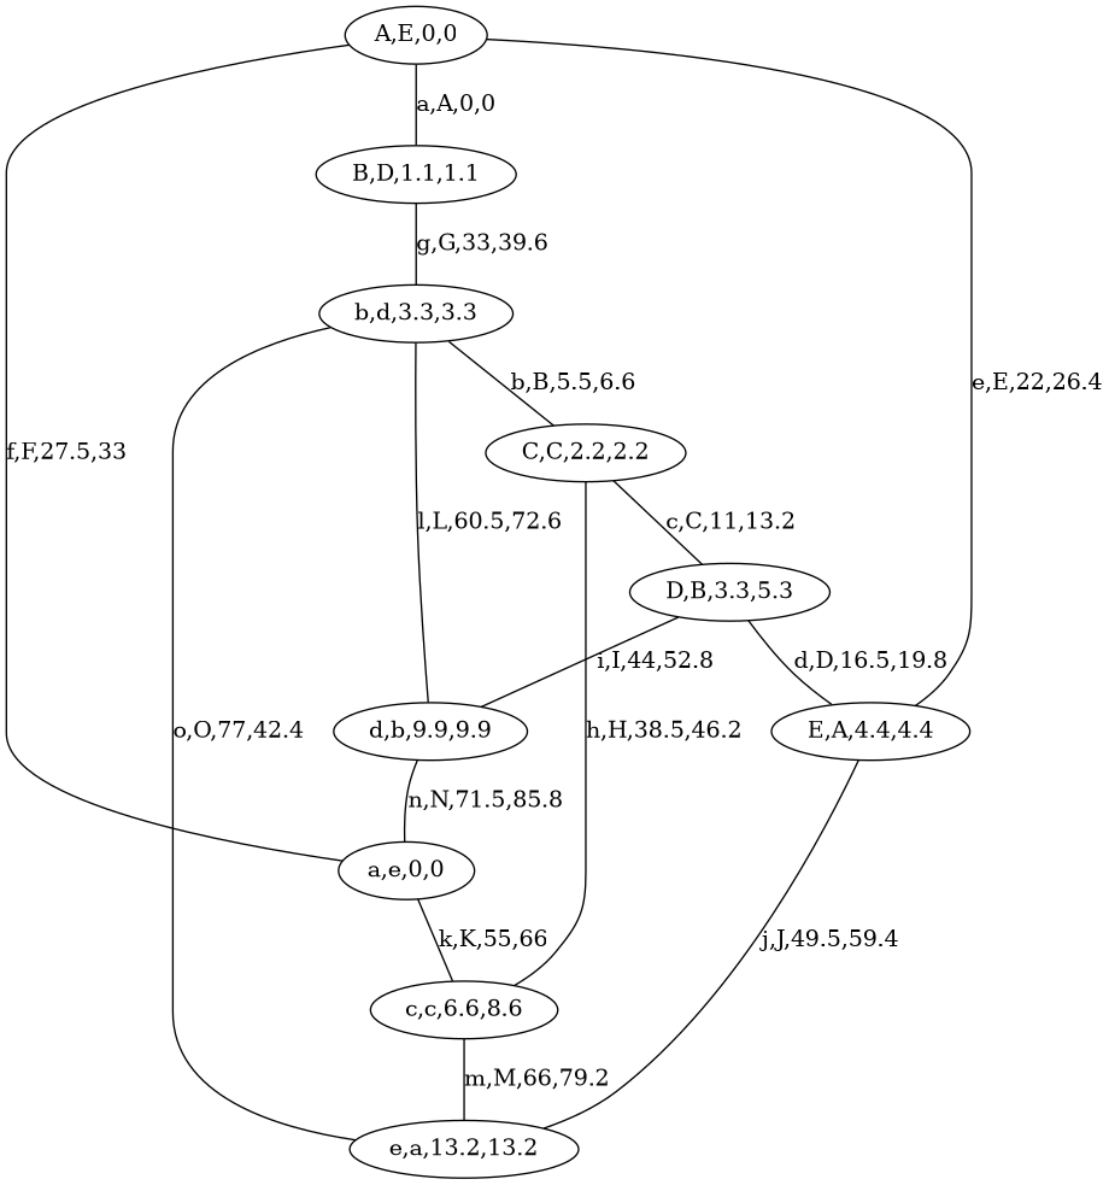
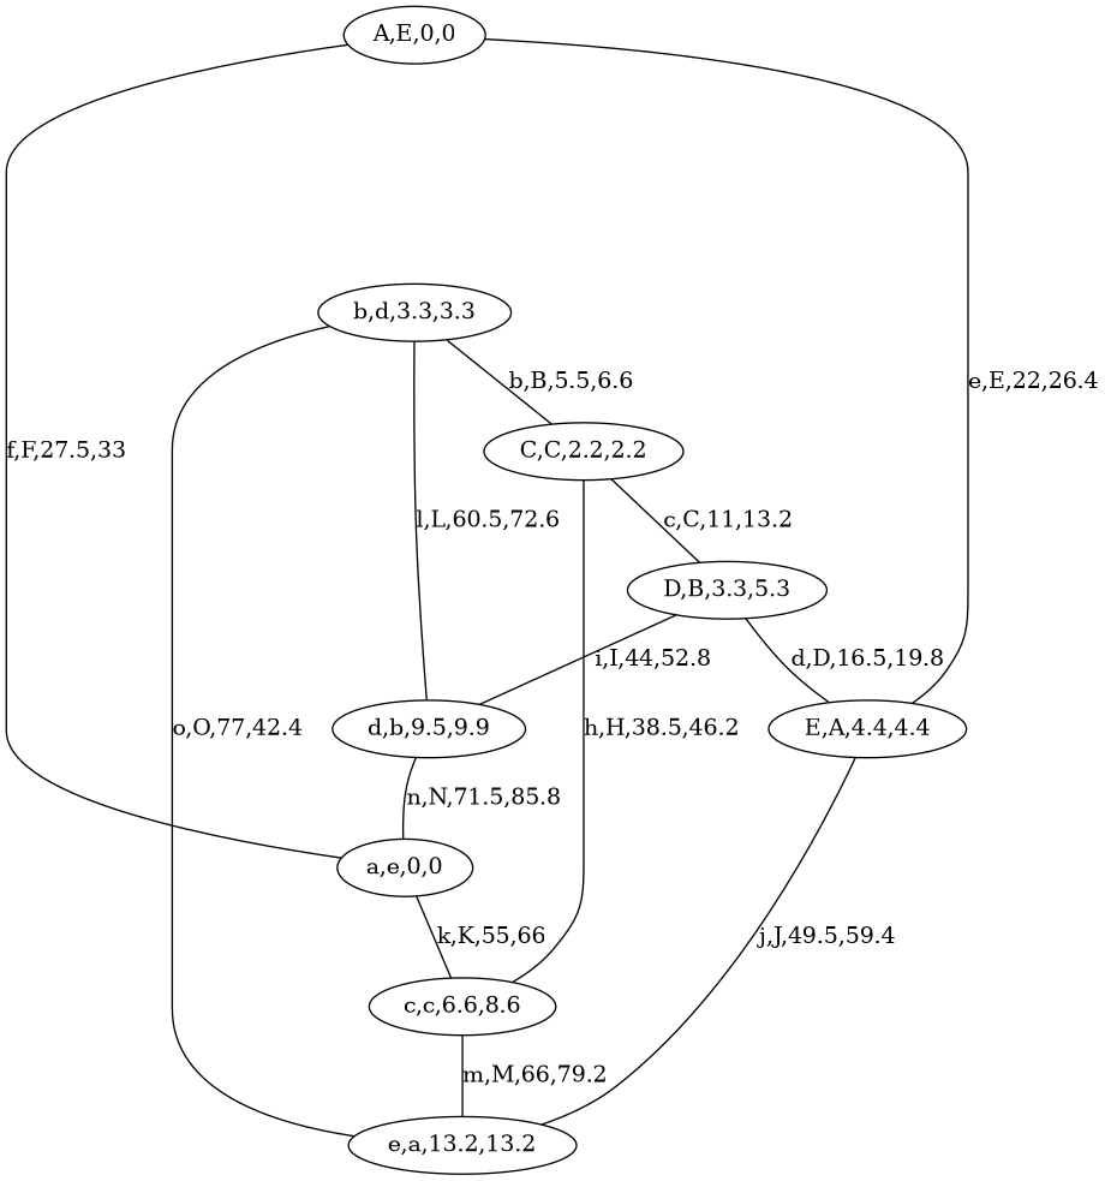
  graph {
    node [regular=0]
    edge [regular=0]
    n1 [label="A,E,0,0"]
-   n2 [label="B,D,1.1,1.1"]
    n3 [label="a,e,0,0"]
    n4 [label="b,d,3.3,3.3"]
    n5 [label="c,c,6.6,8.6"]
    n6 [label="C,C,2.2,2.2"]
    n7 [label="D,B,3.3,5.3"]
-   n8 [label="d,b,9.9,9.9"]
+   n8 [label="d,b,9.5,9.9"]
    n9 [label="E,A,4.4,4.4"]
    n10 [label="e,a,13.2,13.2"]
-   n1 -- n2 [label="a,A,0,0"]
    n1 -- n3 [label="f,F,27.5,33"]
-   n2 -- n4 [label="g,G,33,39.6"]
    n3 -- n5 [label="k,K,55,66"]
    n4 -- n6 [label="b,B,5.5,6.6"]
    n4 -- n8 [label="l,L,60.5,72.6"]
    n5 -- n10 [label="m,M,66,79.2"]
    n6 -- n5 [label="h,H,38.5,46.2"]
    n6 -- n7 [label="c,C,11,13.2"]
    n7 -- n8 [label="i,I,44,52.8"]
    n7 -- n9 [label="d,D,16.5,19.8"]
    n8 -- n3 [label="n,N,71.5,85.8"]
    n9 -- n1 [label="e,E,22,26.4"]
    n9 -- n10 [label="j,J,49.5,59.4"]
    n10 -- n4 [label="o,O,77,42.4"]
  }
